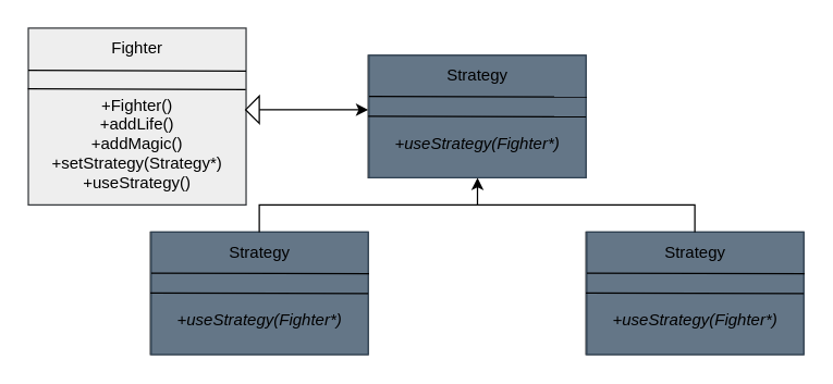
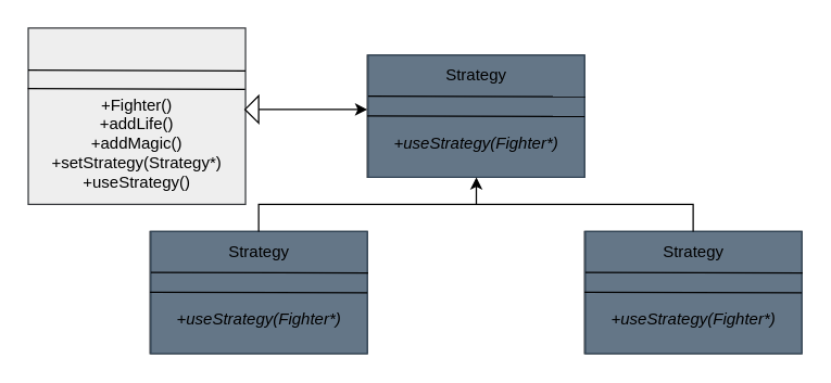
  <mxCell id="0" />
  <mxCell id="1" parent="0" />
  <mxCell id="2" value="" style="group" vertex="1" connectable="0" parent="1"><mxGeometry x="20" y="20" width="570" height="240" as="geometry" /></mxCell>
  <mxCell id="3" value="" style="group" vertex="1" connectable="0" parent="2"><mxGeometry x="250" y="20" width="160" height="90" as="geometry" /></mxCell>
  <mxCell id="4" value="" style="group;fillColor=#eeeeee;strokeColor=#36393d;container=0;" vertex="1" connectable="0" parent="3"><mxGeometry width="160" height="90" as="geometry" /></mxCell>
  <mxCell id="5" value="" style="whiteSpace=wrap;html=1;fillColor=#647687;strokeColor=#314354;fontColor=#ffffff;" vertex="1" parent="3"><mxGeometry x="0.637" width="159.363" height="90" as="geometry" /></mxCell>
  <mxCell id="6" value="" style="edgeStyle=none;orthogonalLoop=1;jettySize=auto;html=1;endArrow=none;endFill=0;entryX=1.004;entryY=0.341;entryDx=0;entryDy=0;entryPerimeter=0;rounded=0;" edge="1" target="5" parent="3"><mxGeometry width="100" relative="1" as="geometry"><mxPoint x="0.637" y="30.23" as="sourcePoint" /><mxPoint x="128" y="30" as="targetPoint" /><Array as="points" /></mxGeometry></mxCell>
  <mxCell id="7" value="" style="edgeStyle=none;orthogonalLoop=1;jettySize=auto;html=1;endArrow=none;endFill=0;entryX=1.004;entryY=0.341;entryDx=0;entryDy=0;entryPerimeter=0;rounded=0;" edge="1" parent="3"><mxGeometry width="100" relative="1" as="geometry"><mxPoint y="44.77" as="sourcePoint" /><mxPoint x="160" y="45.23" as="targetPoint" /><Array as="points" /></mxGeometry></mxCell>
  <mxCell id="8" value="Strategy" style="text;html=1;align=center;verticalAlign=middle;resizable=0;points=[];autosize=1;strokeColor=none;fillColor=none;" vertex="1" parent="3"><mxGeometry x="45" width="70" height="30" as="geometry" /></mxCell>
  <mxCell id="9" value="&lt;i&gt;+useStrategy(Fighter*)&lt;/i&gt;" style="text;html=1;align=center;verticalAlign=middle;resizable=0;points=[];autosize=1;strokeColor=none;fillColor=none;" vertex="1" parent="3"><mxGeometry x="10" y="50" width="140" height="30" as="geometry" /></mxCell>
  <mxCell id="10" value="" style="group" vertex="1" connectable="0" parent="2"><mxGeometry x="90" y="150" width="160" height="90" as="geometry" /></mxCell>
  <mxCell id="11" value="" style="group;fillColor=#eeeeee;strokeColor=#36393d;container=0;" vertex="1" connectable="0" parent="10"><mxGeometry width="160" height="90" as="geometry" /></mxCell>
  <mxCell id="12" value="" style="whiteSpace=wrap;html=1;fillColor=#647687;strokeColor=#314354;fontColor=#ffffff;" vertex="1" parent="10"><mxGeometry x="0.637" width="159.363" height="90" as="geometry" /></mxCell>
  <mxCell id="13" value="" style="edgeStyle=none;orthogonalLoop=1;jettySize=auto;html=1;endArrow=none;endFill=0;entryX=1.004;entryY=0.341;entryDx=0;entryDy=0;entryPerimeter=0;rounded=0;" edge="1" parent="10" target="12"><mxGeometry width="100" relative="1" as="geometry"><mxPoint x="0.637" y="30.23" as="sourcePoint" /><mxPoint x="128" y="30" as="targetPoint" /><Array as="points" /></mxGeometry></mxCell>
  <mxCell id="14" value="" style="edgeStyle=none;orthogonalLoop=1;jettySize=auto;html=1;endArrow=none;endFill=0;entryX=1.004;entryY=0.341;entryDx=0;entryDy=0;entryPerimeter=0;rounded=0;" edge="1" parent="10"><mxGeometry width="100" relative="1" as="geometry"><mxPoint y="44.77" as="sourcePoint" /><mxPoint x="160" y="45.23" as="targetPoint" /><Array as="points" /></mxGeometry></mxCell>
  <mxCell id="15" value="Strategy" style="text;html=1;align=center;verticalAlign=middle;resizable=0;points=[];autosize=1;strokeColor=none;fillColor=none;" vertex="1" parent="10"><mxGeometry x="45" width="70" height="30" as="geometry" /></mxCell>
  <mxCell id="16" value="&lt;i&gt;+useStrategy(Fighter*)&lt;/i&gt;" style="text;html=1;align=center;verticalAlign=middle;resizable=0;points=[];autosize=1;strokeColor=none;fillColor=none;" vertex="1" parent="10"><mxGeometry x="10" y="50" width="140" height="30" as="geometry" /></mxCell>
  <mxCell id="17" value="" style="group" vertex="1" connectable="0" parent="2"><mxGeometry x="410" y="150" width="160" height="90" as="geometry" /></mxCell>
  <mxCell id="18" value="" style="group;fillColor=#eeeeee;strokeColor=#36393d;container=0;" vertex="1" connectable="0" parent="17"><mxGeometry width="160" height="90" as="geometry" /></mxCell>
  <mxCell id="19" value="" style="whiteSpace=wrap;html=1;fillColor=#647687;strokeColor=#314354;fontColor=#ffffff;" vertex="1" parent="17"><mxGeometry x="0.637" width="159.363" height="90" as="geometry" /></mxCell>
  <mxCell id="20" value="" style="edgeStyle=none;orthogonalLoop=1;jettySize=auto;html=1;endArrow=none;endFill=0;entryX=1.004;entryY=0.341;entryDx=0;entryDy=0;entryPerimeter=0;rounded=0;" edge="1" parent="17" target="19"><mxGeometry width="100" relative="1" as="geometry"><mxPoint x="0.637" y="30.23" as="sourcePoint" /><mxPoint x="128" y="30" as="targetPoint" /><Array as="points" /></mxGeometry></mxCell>
  <mxCell id="21" value="" style="edgeStyle=none;orthogonalLoop=1;jettySize=auto;html=1;endArrow=none;endFill=0;entryX=1.004;entryY=0.341;entryDx=0;entryDy=0;entryPerimeter=0;rounded=0;" edge="1" parent="17"><mxGeometry width="100" relative="1" as="geometry"><mxPoint y="44.77" as="sourcePoint" /><mxPoint x="160" y="45.23" as="targetPoint" /><Array as="points" /></mxGeometry></mxCell>
  <mxCell id="22" value="Strategy" style="text;html=1;align=center;verticalAlign=middle;resizable=0;points=[];autosize=1;strokeColor=none;fillColor=none;" vertex="1" parent="17"><mxGeometry x="45" width="70" height="30" as="geometry" /></mxCell>
  <mxCell id="23" value="&lt;i&gt;+useStrategy(Fighter*)&lt;/i&gt;" style="text;html=1;align=center;verticalAlign=middle;resizable=0;points=[];autosize=1;strokeColor=none;fillColor=none;" vertex="1" parent="17"><mxGeometry x="10" y="50" width="140" height="30" as="geometry" /></mxCell>
  <mxCell id="24" style="edgeStyle=orthogonalEdgeStyle;html=1;entryX=0.5;entryY=1;entryDx=0;entryDy=0;rounded=0;" edge="1" parent="2" source="15" target="5"><mxGeometry relative="1" as="geometry"><Array as="points"><mxPoint x="170" y="130" /><mxPoint x="330" y="130" /></Array></mxGeometry></mxCell>
  <mxCell id="25" style="edgeStyle=orthogonalEdgeStyle;rounded=0;html=1;endArrow=none;endFill=0;" edge="1" parent="2" source="22"><mxGeometry relative="1" as="geometry"><mxPoint x="330" y="130" as="targetPoint" /><Array as="points"><mxPoint x="490" y="130" /></Array></mxGeometry></mxCell>
  <mxCell id="26" value="" style="group" vertex="1" connectable="0" parent="2"><mxGeometry width="160.32" height="130" as="geometry" /></mxCell>
  <mxCell id="27" value="" style="group;fillColor=#eeeeee;strokeColor=#36393d;container=0;" vertex="1" connectable="0" parent="26"><mxGeometry x="0.32" width="160" height="130" as="geometry" /></mxCell>
  <mxCell id="28" value="" style="edgeStyle=none;orthogonalLoop=1;jettySize=auto;html=1;endArrow=none;endFill=0;entryX=1.004;entryY=0.341;entryDx=0;entryDy=0;entryPerimeter=0;rounded=0;" edge="1" parent="26"><mxGeometry width="100" relative="1" as="geometry"><mxPoint x="0.32" y="30.909" as="sourcePoint" /><mxPoint x="160.32" y="31.536" as="targetPoint" /><Array as="points" /></mxGeometry></mxCell>
  <mxCell id="29" value="" style="edgeStyle=none;orthogonalLoop=1;jettySize=auto;html=1;endArrow=none;endFill=0;entryX=1.004;entryY=0.341;entryDx=0;entryDy=0;entryPerimeter=0;rounded=0;" edge="1" parent="26"><mxGeometry width="100" relative="1" as="geometry"><mxPoint y="44.545" as="sourcePoint" /><mxPoint x="160" y="45.173" as="targetPoint" /><Array as="points" /></mxGeometry></mxCell>
- <mxCell id="30" value="Fighter" style="text;html=1;align=center;verticalAlign=middle;resizable=0;points=[];autosize=1;strokeColor=none;fillColor=none;" vertex="1" parent="26"><mxGeometry x="50.16" width="60" height="30" as="geometry" /></mxCell>
  <mxCell id="31" value="+Fighter()&lt;br&gt;+addLife()&lt;br&gt;+addMagic()&lt;br&gt;+setStrategy(Strategy*)&lt;br&gt;+useStrategy()" style="text;html=1;align=center;verticalAlign=middle;resizable=0;points=[];autosize=1;strokeColor=none;fillColor=none;" vertex="1" parent="26"><mxGeometry x="5.16" y="39.998" width="150" height="90" as="geometry" /></mxCell>
  <mxCell id="32" style="edgeStyle=none;html=1;exitX=0;exitY=0.5;exitDx=0;exitDy=0;rounded=0;strokeColor=default;endArrow=classic;endFill=1;" edge="1" parent="2" source="33"><mxGeometry relative="1" as="geometry"><mxPoint x="250" y="60" as="targetPoint" /></mxGeometry></mxCell>
  <mxCell id="33" value="" style="triangle;whiteSpace=wrap;html=1;rotation=-180;" vertex="1" parent="2"><mxGeometry x="160" y="50" width="10" height="20" as="geometry" /></mxCell>
